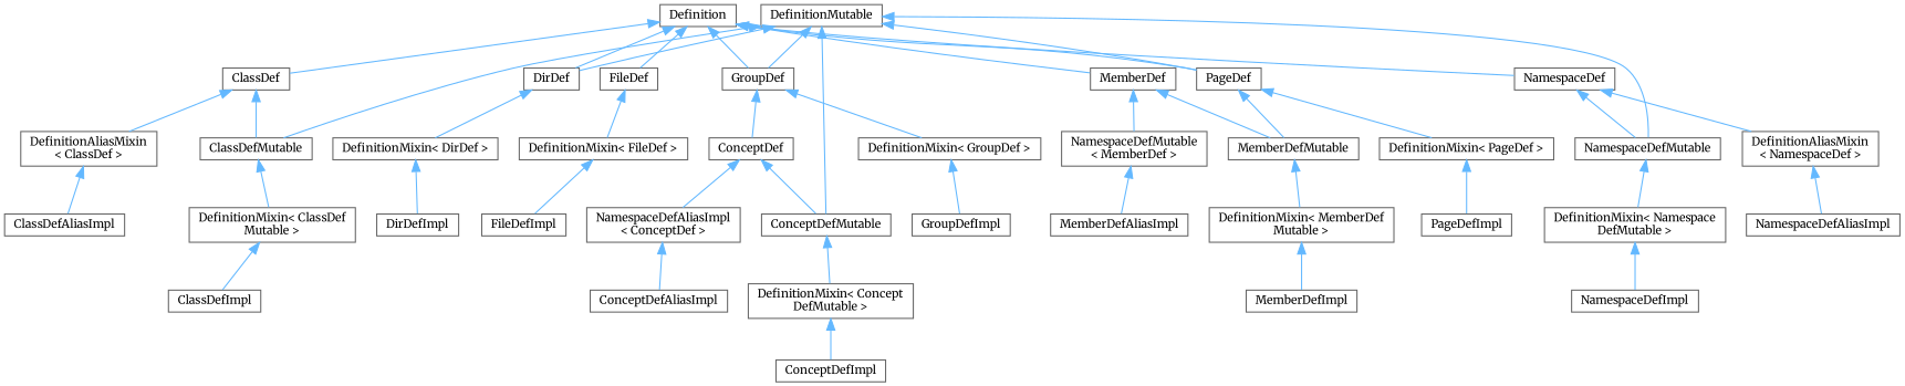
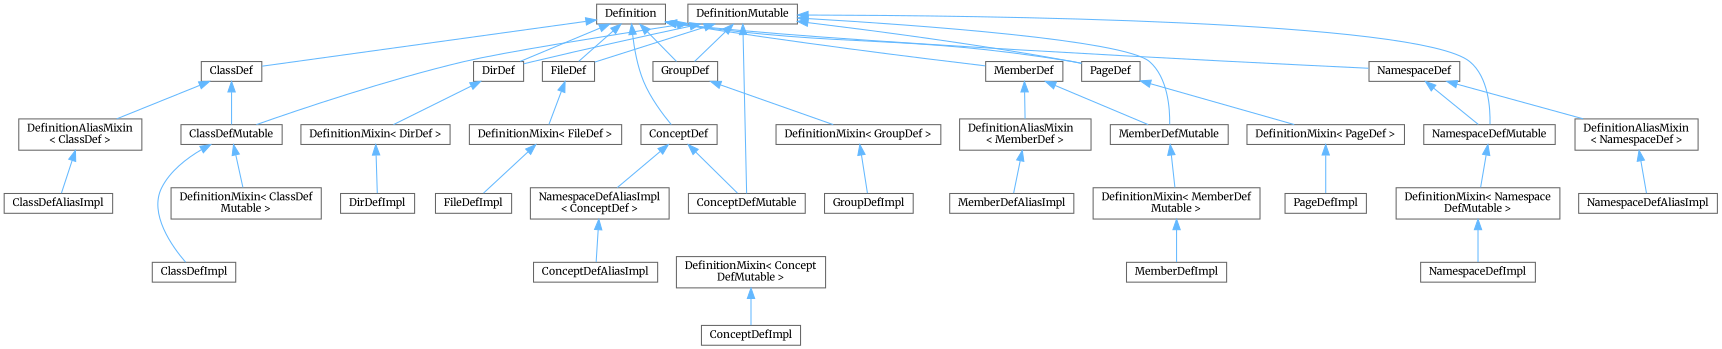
  digraph {
    fontname=Merriweather
    rankdir=TB
    node [color=grey40 fillcolor=white fontname=Merriweather fontsize=10 shape=box style=filled]
    edge [color=steelblue1 dir=back fontname=Merriweather fontsize=10 labelfontname=Helvetica labelfontsize=10 style=solid]
    n1 [height=0.2 label=Definition width=0.4]
    n2 [height=0.2 label=ClassDef width=0.4]
    n3 [height=0.2 label=ConceptDef width=0.4]
    n4 [height=0.2 label=DirDef width=0.4]
    n5 [height=0.2 label=FileDef width=0.4]
    n6 [height=0.2 label=GroupDef width=0.4]
    n7 [height=0.2 label=MemberDef width=0.4]
    n8 [height=0.2 label=NamespaceDef width=0.4]
    n9 [height=0.2 label=PageDef width=0.4]
    n10 [height=0.2 label="DefinitionAliasMixin\l\< ClassDef \>" width=0.4]
    n11 [height=0.2 label=ClassDefMutable width=0.4]
    n12 [height=0.2 label="NamespaceDefAliasImpl\l\< ConceptDef \>" width=0.4]
    n13 [height=0.2 label=ConceptDefMutable width=0.4]
    n14 [height=0.2 label="DefinitionMixin\< DirDef \>" width=0.4]
    n15 [height=0.2 label="DefinitionMixin\< FileDef \>" width=0.4]
    n16 [height=0.2 label="DefinitionMixin\< GroupDef \>" width=0.4]
-   n17 [height=0.2 label="NamespaceDefMutable\l\< MemberDef \>" width=0.4]
+   n17 [height=0.2 label="DefinitionAliasMixin\l\< MemberDef \>" width=0.4]
    n18 [height=0.2 label=MemberDefMutable width=0.4]
    n19 [height=0.2 label="DefinitionAliasMixin\l\< NamespaceDef \>" width=0.4]
    n20 [height=0.2 label=NamespaceDefMutable width=0.4]
    n21 [height=0.2 label="DefinitionMixin\< PageDef \>" width=0.4]
    n22 [height=0.2 label=ClassDefAliasImpl width=0.4]
    n23 [height=0.2 label="DefinitionMixin\< ClassDef\lMutable \>" width=0.4]
    n24 [height=0.2 label=ClassDefImpl width=0.4]
    n25 [height=0.2 label=ConceptDefAliasImpl width=0.4]
    n26 [height=0.2 label="DefinitionMixin\< Concept\lDefMutable \>" width=0.4]
    n27 [height=0.2 label=ConceptDefImpl width=0.4]
    n28 [height=0.2 label=DirDefImpl width=0.4]
    n29 [height=0.2 label=FileDefImpl width=0.4]
    n30 [height=0.2 label=GroupDefImpl width=0.4]
    n31 [height=0.2 label=MemberDefAliasImpl width=0.4]
    n32 [height=0.2 label="DefinitionMixin\< MemberDef\lMutable \>" width=0.4]
    n33 [height=0.2 label=MemberDefImpl width=0.4]
    n34 [height=0.2 label=NamespaceDefAliasImpl width=0.4]
    n35 [height=0.2 label="DefinitionMixin\< Namespace\lDefMutable \>" width=0.4]
    n36 [height=0.2 label=NamespaceDefImpl width=0.4]
    n37 [height=0.2 label=PageDefImpl width=0.4]
    n38 [height=0.2 label=DefinitionMutable width=0.4]
    n1 -> n2
-   n6 -> n3
+   n1 -> n3
    n1 -> n4
    n1 -> n5
    n1 -> n6
    n1 -> n7
    n1 -> n8
    n1 -> n9
    n2 -> n10
    n2 -> n11
    n3 -> n12
    n3 -> n13
    n4 -> n14
    n5 -> n15
    n6 -> n16
    n7 -> n17
    n7 -> n18
    n8 -> n19
    n8 -> n20
    n9 -> n21
    n10 -> n22
    n11 -> n23
    n12 -> n25
-   n13 -> n26
    n14 -> n28
    n15 -> n29
    n16 -> n30
    n17 -> n31
    n18 -> n32
    n19 -> n34
    n20 -> n35
    n21 -> n37
-   n23 -> n24
+   n11 -> n24
    n26 -> n27
    n32 -> n33
    n35 -> n36
    n38 -> n4
+   n38 -> n5
    n38 -> n6
    n38 -> n9
    n38 -> n11
    n38 -> n13
-   n9 -> n18
+   n38 -> n18
    n38 -> n20
  }
